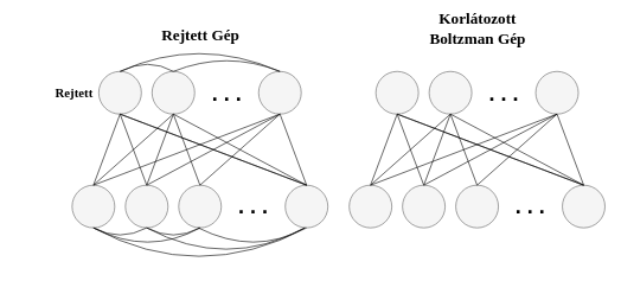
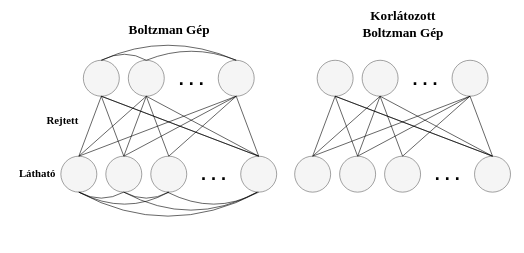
  <mxCell id="0" />
  <mxCell id="1" parent="0" />
- <mxCell id="3" value="&lt;font face=&quot;Times New Roman&quot; size=&quot;1&quot;&gt;&lt;b style=&quot;font-size: 22px&quot;&gt;Rejtett Gép&lt;/b&gt;&lt;/font&gt;" style="text;html=1;align=center;verticalAlign=middle;resizable=0;points=[];autosize=1;strokeColor=none;fillColor=none;" vertex="1" parent="1"><mxGeometry x="205.5" y="40" width="150" height="20" as="geometry" /></mxCell>
+ <mxCell id="2" value="&lt;font face=&quot;Times New Roman&quot; size=&quot;1&quot;&gt;&lt;b style=&quot;font-size: 18px&quot;&gt;Látható&lt;/b&gt;&lt;/font&gt;" style="text;html=1;align=center;verticalAlign=middle;resizable=0;points=[];autosize=1;strokeColor=none;fillColor=none;" vertex="1" parent="1"><mxGeometry x="20.5" y="280" width="80" height="20" as="geometry" /></mxCell>
+ <mxCell id="3" value="&lt;font face=&quot;Times New Roman&quot; size=&quot;1&quot;&gt;&lt;b style=&quot;font-size: 22px&quot;&gt;Boltzman Gép&lt;/b&gt;&lt;/font&gt;" style="text;html=1;align=center;verticalAlign=middle;resizable=0;points=[];autosize=1;strokeColor=none;fillColor=none;" vertex="1" parent="1"><mxGeometry x="205.5" y="40" width="150" height="20" as="geometry" /></mxCell>
  <mxCell id="4" value="&lt;b&gt;&lt;font style=&quot;font-size: 30px&quot;&gt;. . .&lt;/font&gt;&lt;/b&gt;" style="text;html=1;strokeColor=none;fillColor=none;align=center;verticalAlign=middle;whiteSpace=wrap;rounded=0;flipH=1;" vertex="1" parent="1"><mxGeometry x="296" y="117.5" width="45" height="25" as="geometry" /></mxCell>
  <mxCell id="5" value="" style="ellipse;whiteSpace=wrap;html=1;aspect=fixed;flipH=1;fillColor=#f5f5f5;strokeColor=#666666;fontColor=#333333;" vertex="1" parent="1"><mxGeometry x="138" y="100" width="60" height="60" as="geometry" /></mxCell>
  <mxCell id="6" value="" style="ellipse;whiteSpace=wrap;html=1;aspect=fixed;flipH=1;fillColor=#f5f5f5;strokeColor=#666666;fontColor=#333333;" vertex="1" parent="1"><mxGeometry x="213" y="100" width="60" height="60" as="geometry" /></mxCell>
  <mxCell id="7" value="" style="ellipse;whiteSpace=wrap;html=1;aspect=fixed;flipH=1;fillColor=#f5f5f5;strokeColor=#666666;fontColor=#333333;" vertex="1" parent="1"><mxGeometry x="363" y="100" width="60" height="60" as="geometry" /></mxCell>
  <mxCell id="8" value="" style="ellipse;whiteSpace=wrap;html=1;aspect=fixed;flipH=0;fillColor=#f5f5f5;strokeColor=#666666;fontColor=#333333;" vertex="1" parent="1"><mxGeometry x="250.5" y="260" width="60" height="60" as="geometry" /></mxCell>
  <mxCell id="9" value="" style="endArrow=none;html=1;entryX=0.5;entryY=1;entryDx=0;entryDy=0;exitX=0.5;exitY=0;exitDx=0;exitDy=0;" edge="1" parent="1" source="8" target="6"><mxGeometry x="92.5" y="200" width="50" height="50" as="geometry"><mxPoint x="286" y="270" as="sourcePoint" /><mxPoint x="343" y="170" as="targetPoint" /></mxGeometry></mxCell>
  <mxCell id="10" value="" style="endArrow=none;html=1;exitX=0.5;exitY=0;exitDx=0;exitDy=0;entryX=0.5;entryY=1;entryDx=0;entryDy=0;" edge="1" parent="1" source="8" target="7"><mxGeometry x="92.5" y="200" width="50" height="50" as="geometry"><mxPoint x="286" y="270" as="sourcePoint" /><mxPoint x="543" y="170" as="targetPoint" /></mxGeometry></mxCell>
  <mxCell id="11" value="" style="ellipse;whiteSpace=wrap;html=1;aspect=fixed;flipH=1;fillColor=#f5f5f5;strokeColor=#666666;fontColor=#333333;" vertex="1" parent="1"><mxGeometry x="400.5" y="260" width="60" height="60" as="geometry" /></mxCell>
  <mxCell id="12" value="" style="endArrow=none;html=1;entryX=0.5;entryY=1;entryDx=0;entryDy=0;exitX=0.5;exitY=0;exitDx=0;exitDy=0;" edge="1" parent="1" source="11" target="5"><mxGeometry x="92.5" y="200" width="50" height="50" as="geometry"><mxPoint x="373" y="260" as="sourcePoint" /><mxPoint x="223" y="170" as="targetPoint" /></mxGeometry></mxCell>
  <mxCell id="13" value="" style="endArrow=none;html=1;entryX=0.5;entryY=1;entryDx=0;entryDy=0;exitX=0.5;exitY=0;exitDx=0;exitDy=0;" edge="1" parent="1" source="11" target="5"><mxGeometry x="92.5" y="200" width="50" height="50" as="geometry"><mxPoint x="568" y="260" as="sourcePoint" /><mxPoint x="233" y="180" as="targetPoint" /></mxGeometry></mxCell>
  <mxCell id="14" value="" style="endArrow=none;html=1;entryX=0.5;entryY=1;entryDx=0;entryDy=0;exitX=0.5;exitY=0;exitDx=0;exitDy=0;" edge="1" parent="1" source="11" target="6"><mxGeometry x="92.5" y="200" width="50" height="50" as="geometry"><mxPoint x="383" y="270" as="sourcePoint" /><mxPoint x="343" y="170" as="targetPoint" /></mxGeometry></mxCell>
  <mxCell id="15" value="" style="endArrow=none;html=1;entryX=0.5;entryY=1;entryDx=0;entryDy=0;exitX=0.5;exitY=0;exitDx=0;exitDy=0;" edge="1" parent="1" source="11" target="7"><mxGeometry x="92.5" y="200" width="50" height="50" as="geometry"><mxPoint x="463" y="260" as="sourcePoint" /><mxPoint x="543" y="170" as="targetPoint" /></mxGeometry></mxCell>
  <mxCell id="16" value="" style="ellipse;whiteSpace=wrap;html=1;aspect=fixed;flipH=0;fillColor=#f5f5f5;strokeColor=#666666;fontColor=#333333;" vertex="1" parent="1"><mxGeometry x="100.5" y="260" width="60" height="60" as="geometry" /></mxCell>
  <mxCell id="17" value="" style="endArrow=none;html=1;entryX=0.5;entryY=1;entryDx=0;entryDy=0;exitX=0.5;exitY=0;exitDx=0;exitDy=0;" edge="1" parent="1" source="16" target="5"><mxGeometry x="92.5" y="200" width="50" height="50" as="geometry"><mxPoint x="438" y="340" as="sourcePoint" /><mxPoint x="488" y="290" as="targetPoint" /></mxGeometry></mxCell>
  <mxCell id="18" value="" style="endArrow=none;html=1;entryX=0.5;entryY=1;entryDx=0;entryDy=0;exitX=0.5;exitY=0;exitDx=0;exitDy=0;" edge="1" parent="1" source="16" target="6"><mxGeometry x="92.5" y="200" width="50" height="50" as="geometry"><mxPoint x="198" y="270" as="sourcePoint" /><mxPoint x="233" y="190" as="targetPoint" /></mxGeometry></mxCell>
  <mxCell id="19" value="" style="endArrow=none;html=1;entryX=0.5;entryY=1;entryDx=0;entryDy=0;exitX=0.5;exitY=0;exitDx=0;exitDy=0;" edge="1" parent="1" source="16" target="7"><mxGeometry x="92.5" y="200" width="50" height="50" as="geometry"><mxPoint x="198" y="270" as="sourcePoint" /><mxPoint x="353" y="190" as="targetPoint" /></mxGeometry></mxCell>
  <mxCell id="20" value="" style="ellipse;whiteSpace=wrap;html=1;aspect=fixed;flipH=0;fillColor=#f5f5f5;strokeColor=#666666;fontColor=#333333;" vertex="1" parent="1"><mxGeometry x="175.5" y="260" width="60" height="60" as="geometry" /></mxCell>
  <mxCell id="21" value="" style="endArrow=none;html=1;entryX=0.5;entryY=1;entryDx=0;entryDy=0;exitX=0.5;exitY=0;exitDx=0;exitDy=0;" edge="1" parent="1" source="20" target="5"><mxGeometry x="92.5" y="200" width="50" height="50" as="geometry"><mxPoint x="188" y="270" as="sourcePoint" /><mxPoint x="223" y="170" as="targetPoint" /></mxGeometry></mxCell>
  <mxCell id="22" value="" style="endArrow=none;html=1;entryX=0.5;entryY=1;entryDx=0;entryDy=0;exitX=0.5;exitY=0;exitDx=0;exitDy=0;" edge="1" parent="1" source="20" target="6"><mxGeometry x="92.5" y="200" width="50" height="50" as="geometry"><mxPoint x="188" y="270" as="sourcePoint" /><mxPoint x="343" y="170" as="targetPoint" /></mxGeometry></mxCell>
  <mxCell id="23" value="" style="endArrow=none;html=1;exitX=0.5;exitY=0;exitDx=0;exitDy=0;entryX=0.5;entryY=1;entryDx=0;entryDy=0;" edge="1" parent="1" source="20" target="7"><mxGeometry x="92.5" y="200" width="50" height="50" as="geometry"><mxPoint x="286" y="270" as="sourcePoint" /><mxPoint x="534" y="163" as="targetPoint" /></mxGeometry></mxCell>
  <mxCell id="24" value="&lt;b&gt;&lt;font style=&quot;font-size: 30px&quot;&gt;. . .&lt;/font&gt;&lt;/b&gt;" style="text;html=1;strokeColor=none;fillColor=none;align=center;verticalAlign=middle;whiteSpace=wrap;rounded=0;flipH=1;" vertex="1" parent="1"><mxGeometry x="333" y="277.5" width="45" height="25" as="geometry" /></mxCell>
- <mxCell id="25" value="&lt;font face=&quot;Times New Roman&quot; size=&quot;1&quot;&gt;&lt;b style=&quot;font-size: 18px&quot;&gt;Rejtett&lt;/b&gt;&lt;/font&gt;" style="text;html=1;align=center;verticalAlign=middle;resizable=0;points=[];autosize=1;strokeColor=none;fillColor=none;" vertex="1" parent="1"><mxGeometry x="68" y="120" width="70" height="20" as="geometry" /></mxCell>
+ <mxCell id="25" value="&lt;font face=&quot;Times New Roman&quot; size=&quot;1&quot;&gt;&lt;b style=&quot;font-size: 18px&quot;&gt;Rejtett&lt;/b&gt;&lt;/font&gt;" style="text;html=1;align=center;verticalAlign=middle;resizable=0;points=[];autosize=1;strokeColor=none;fillColor=none;" vertex="1" parent="1"><mxGeometry x="68" y="190" width="70" height="20" as="geometry" /></mxCell>
  <mxCell id="26" value="" style="endArrow=none;html=1;entryX=0.5;entryY=0;entryDx=0;entryDy=0;exitX=0.5;exitY=0;exitDx=0;exitDy=0;curved=1;" edge="1" parent="1" source="5" target="6"><mxGeometry width="50" height="50" relative="1" as="geometry"><mxPoint x="118" y="60" as="sourcePoint" /><mxPoint x="168" y="10" as="targetPoint" /><Array as="points"><mxPoint x="208" y="80" /></Array></mxGeometry></mxCell>
  <mxCell id="27" value="" style="endArrow=none;html=1;entryX=0.5;entryY=0;entryDx=0;entryDy=0;exitX=0.5;exitY=0;exitDx=0;exitDy=0;curved=1;" edge="1" parent="1" source="6" target="7"><mxGeometry width="50" height="50" relative="1" as="geometry"><mxPoint x="303" y="90" as="sourcePoint" /><mxPoint x="378" y="90" as="targetPoint" /><Array as="points"><mxPoint x="318" y="70" /></Array></mxGeometry></mxCell>
  <mxCell id="28" value="" style="endArrow=none;html=1;entryX=0.5;entryY=0;entryDx=0;entryDy=0;curved=1;" edge="1" parent="1" target="7"><mxGeometry width="50" height="50" relative="1" as="geometry"><mxPoint x="168" y="100" as="sourcePoint" /><mxPoint x="393" y="80" as="targetPoint" /><Array as="points"><mxPoint x="278" y="50" /></Array></mxGeometry></mxCell>
  <mxCell id="29" value="" style="endArrow=none;html=1;curved=1;exitX=0.5;exitY=1;exitDx=0;exitDy=0;entryX=0.5;entryY=1;entryDx=0;entryDy=0;" edge="1" parent="1" source="16" target="20"><mxGeometry width="50" height="50" relative="1" as="geometry"><mxPoint x="126" y="321" as="sourcePoint" /><mxPoint x="218" y="320" as="targetPoint" /><Array as="points"><mxPoint x="168" y="340" /></Array></mxGeometry></mxCell>
  <mxCell id="30" value="" style="endArrow=none;html=1;curved=1;exitX=0.5;exitY=1;exitDx=0;exitDy=0;entryX=0.5;entryY=1;entryDx=0;entryDy=0;" edge="1" parent="1"><mxGeometry width="50" height="50" relative="1" as="geometry"><mxPoint x="205.5" y="320" as="sourcePoint" /><mxPoint x="280.5" y="320" as="targetPoint" /><Array as="points"><mxPoint x="243" y="340" /></Array></mxGeometry></mxCell>
  <mxCell id="31" value="" style="endArrow=none;html=1;curved=1;exitX=0.5;exitY=1;exitDx=0;exitDy=0;entryX=0.5;entryY=1;entryDx=0;entryDy=0;" edge="1" parent="1" source="16" target="8"><mxGeometry width="50" height="50" relative="1" as="geometry"><mxPoint x="140.5" y="330" as="sourcePoint" /><mxPoint x="215.5" y="330" as="targetPoint" /><Array as="points"><mxPoint x="208" y="360" /></Array></mxGeometry></mxCell>
  <mxCell id="32" value="" style="endArrow=none;html=1;curved=1;exitX=0.5;exitY=1;exitDx=0;exitDy=0;entryX=0.5;entryY=1;entryDx=0;entryDy=0;" edge="1" parent="1" source="16" target="11"><mxGeometry width="50" height="50" relative="1" as="geometry"><mxPoint x="140.5" y="330" as="sourcePoint" /><mxPoint x="290.5" y="330" as="targetPoint" /><Array as="points"><mxPoint x="278" y="400" /></Array></mxGeometry></mxCell>
  <mxCell id="33" value="" style="endArrow=none;html=1;curved=1;exitX=0.5;exitY=1;exitDx=0;exitDy=0;" edge="1" parent="1"><mxGeometry width="50" height="50" relative="1" as="geometry"><mxPoint x="205.5" y="320" as="sourcePoint" /><mxPoint x="428" y="320" as="targetPoint" /><Array as="points"><mxPoint x="318" y="380" /></Array></mxGeometry></mxCell>
  <mxCell id="34" value="" style="endArrow=none;html=1;curved=1;" edge="1" parent="1"><mxGeometry width="50" height="50" relative="1" as="geometry"><mxPoint x="278" y="320" as="sourcePoint" /><mxPoint x="428" y="320" as="targetPoint" /><Array as="points"><mxPoint x="358" y="360" /></Array></mxGeometry></mxCell>
  <mxCell id="35" value="&lt;font face=&quot;Times New Roman&quot; style=&quot;font-size: 22px&quot;&gt;&lt;b&gt;Korlátozott&lt;br&gt;Boltzman Gép&lt;/b&gt;&lt;/font&gt;" style="text;html=1;align=center;verticalAlign=middle;resizable=0;points=[];autosize=1;strokeColor=none;fillColor=none;" vertex="1" parent="1"><mxGeometry x="595.5" y="20" width="150" height="40" as="geometry" /></mxCell>
  <mxCell id="36" value="&lt;b&gt;&lt;font style=&quot;font-size: 30px&quot;&gt;. . .&lt;/font&gt;&lt;/b&gt;" style="text;html=1;strokeColor=none;fillColor=none;align=center;verticalAlign=middle;whiteSpace=wrap;rounded=0;flipH=1;" vertex="1" parent="1"><mxGeometry x="686" y="117.5" width="45" height="25" as="geometry" /></mxCell>
  <mxCell id="37" value="" style="ellipse;whiteSpace=wrap;html=1;aspect=fixed;flipH=1;fillColor=#f5f5f5;strokeColor=#666666;fontColor=#333333;" vertex="1" parent="1"><mxGeometry x="528" y="100" width="60" height="60" as="geometry" /></mxCell>
  <mxCell id="38" value="" style="ellipse;whiteSpace=wrap;html=1;aspect=fixed;flipH=1;fillColor=#f5f5f5;strokeColor=#666666;fontColor=#333333;" vertex="1" parent="1"><mxGeometry x="603" y="100" width="60" height="60" as="geometry" /></mxCell>
  <mxCell id="39" value="" style="ellipse;whiteSpace=wrap;html=1;aspect=fixed;flipH=1;fillColor=#f5f5f5;strokeColor=#666666;fontColor=#333333;" vertex="1" parent="1"><mxGeometry x="753" y="100" width="60" height="60" as="geometry" /></mxCell>
  <mxCell id="40" value="" style="ellipse;whiteSpace=wrap;html=1;aspect=fixed;flipH=0;fillColor=#f5f5f5;strokeColor=#666666;fontColor=#333333;" vertex="1" parent="1"><mxGeometry x="640.5" y="260" width="60" height="60" as="geometry" /></mxCell>
  <mxCell id="41" value="" style="endArrow=none;html=1;entryX=0.5;entryY=1;entryDx=0;entryDy=0;exitX=0.5;exitY=0;exitDx=0;exitDy=0;" edge="1" parent="1" source="40" target="38"><mxGeometry x="482.5" y="200" width="50" height="50" as="geometry"><mxPoint x="676" y="270" as="sourcePoint" /><mxPoint x="733" y="170" as="targetPoint" /></mxGeometry></mxCell>
  <mxCell id="42" value="" style="endArrow=none;html=1;exitX=0.5;exitY=0;exitDx=0;exitDy=0;entryX=0.5;entryY=1;entryDx=0;entryDy=0;" edge="1" parent="1" source="40" target="39"><mxGeometry x="482.5" y="200" width="50" height="50" as="geometry"><mxPoint x="676" y="270" as="sourcePoint" /><mxPoint x="933" y="170" as="targetPoint" /></mxGeometry></mxCell>
  <mxCell id="43" value="" style="ellipse;whiteSpace=wrap;html=1;aspect=fixed;flipH=1;fillColor=#f5f5f5;strokeColor=#666666;fontColor=#333333;" vertex="1" parent="1"><mxGeometry x="790.5" y="260" width="60" height="60" as="geometry" /></mxCell>
  <mxCell id="44" value="" style="endArrow=none;html=1;entryX=0.5;entryY=1;entryDx=0;entryDy=0;exitX=0.5;exitY=0;exitDx=0;exitDy=0;" edge="1" parent="1" source="43" target="37"><mxGeometry x="482.5" y="200" width="50" height="50" as="geometry"><mxPoint x="763" y="260" as="sourcePoint" /><mxPoint x="613" y="170" as="targetPoint" /></mxGeometry></mxCell>
  <mxCell id="45" value="" style="endArrow=none;html=1;entryX=0.5;entryY=1;entryDx=0;entryDy=0;exitX=0.5;exitY=0;exitDx=0;exitDy=0;" edge="1" parent="1" source="43" target="37"><mxGeometry x="482.5" y="200" width="50" height="50" as="geometry"><mxPoint x="958" y="260" as="sourcePoint" /><mxPoint x="623" y="180" as="targetPoint" /></mxGeometry></mxCell>
  <mxCell id="46" value="" style="endArrow=none;html=1;entryX=0.5;entryY=1;entryDx=0;entryDy=0;exitX=0.5;exitY=0;exitDx=0;exitDy=0;" edge="1" parent="1" source="43" target="38"><mxGeometry x="482.5" y="200" width="50" height="50" as="geometry"><mxPoint x="773" y="270" as="sourcePoint" /><mxPoint x="733" y="170" as="targetPoint" /></mxGeometry></mxCell>
  <mxCell id="47" value="" style="endArrow=none;html=1;entryX=0.5;entryY=1;entryDx=0;entryDy=0;exitX=0.5;exitY=0;exitDx=0;exitDy=0;" edge="1" parent="1" source="43" target="39"><mxGeometry x="482.5" y="200" width="50" height="50" as="geometry"><mxPoint x="853" y="260" as="sourcePoint" /><mxPoint x="933" y="170" as="targetPoint" /></mxGeometry></mxCell>
  <mxCell id="48" value="" style="ellipse;whiteSpace=wrap;html=1;aspect=fixed;flipH=0;fillColor=#f5f5f5;strokeColor=#666666;fontColor=#333333;" vertex="1" parent="1"><mxGeometry x="490.5" y="260" width="60" height="60" as="geometry" /></mxCell>
  <mxCell id="49" value="" style="endArrow=none;html=1;entryX=0.5;entryY=1;entryDx=0;entryDy=0;exitX=0.5;exitY=0;exitDx=0;exitDy=0;" edge="1" parent="1" source="48" target="37"><mxGeometry x="482.5" y="200" width="50" height="50" as="geometry"><mxPoint x="828" y="340" as="sourcePoint" /><mxPoint x="878" y="290" as="targetPoint" /></mxGeometry></mxCell>
  <mxCell id="50" value="" style="endArrow=none;html=1;entryX=0.5;entryY=1;entryDx=0;entryDy=0;exitX=0.5;exitY=0;exitDx=0;exitDy=0;" edge="1" parent="1" source="48" target="38"><mxGeometry x="482.5" y="200" width="50" height="50" as="geometry"><mxPoint x="588" y="270" as="sourcePoint" /><mxPoint x="623" y="190" as="targetPoint" /></mxGeometry></mxCell>
  <mxCell id="51" value="" style="endArrow=none;html=1;entryX=0.5;entryY=1;entryDx=0;entryDy=0;exitX=0.5;exitY=0;exitDx=0;exitDy=0;" edge="1" parent="1" source="48" target="39"><mxGeometry x="482.5" y="200" width="50" height="50" as="geometry"><mxPoint x="588" y="270" as="sourcePoint" /><mxPoint x="743" y="190" as="targetPoint" /></mxGeometry></mxCell>
  <mxCell id="52" value="" style="ellipse;whiteSpace=wrap;html=1;aspect=fixed;flipH=0;fillColor=#f5f5f5;strokeColor=#666666;fontColor=#333333;" vertex="1" parent="1"><mxGeometry x="565.5" y="260" width="60" height="60" as="geometry" /></mxCell>
  <mxCell id="53" value="" style="endArrow=none;html=1;entryX=0.5;entryY=1;entryDx=0;entryDy=0;exitX=0.5;exitY=0;exitDx=0;exitDy=0;" edge="1" parent="1" source="52" target="37"><mxGeometry x="482.5" y="200" width="50" height="50" as="geometry"><mxPoint x="578" y="270" as="sourcePoint" /><mxPoint x="613" y="170" as="targetPoint" /></mxGeometry></mxCell>
  <mxCell id="54" value="" style="endArrow=none;html=1;entryX=0.5;entryY=1;entryDx=0;entryDy=0;exitX=0.5;exitY=0;exitDx=0;exitDy=0;" edge="1" parent="1" source="52" target="38"><mxGeometry x="482.5" y="200" width="50" height="50" as="geometry"><mxPoint x="578" y="270" as="sourcePoint" /><mxPoint x="733" y="170" as="targetPoint" /></mxGeometry></mxCell>
  <mxCell id="55" value="" style="endArrow=none;html=1;exitX=0.5;exitY=0;exitDx=0;exitDy=0;entryX=0.5;entryY=1;entryDx=0;entryDy=0;" edge="1" parent="1" source="52" target="39"><mxGeometry x="482.5" y="200" width="50" height="50" as="geometry"><mxPoint x="676" y="270" as="sourcePoint" /><mxPoint x="924" y="163" as="targetPoint" /></mxGeometry></mxCell>
  <mxCell id="56" value="&lt;b&gt;&lt;font style=&quot;font-size: 30px&quot;&gt;. . .&lt;/font&gt;&lt;/b&gt;" style="text;html=1;strokeColor=none;fillColor=none;align=center;verticalAlign=middle;whiteSpace=wrap;rounded=0;flipH=1;" vertex="1" parent="1"><mxGeometry x="723" y="277.5" width="45" height="25" as="geometry" /></mxCell>
